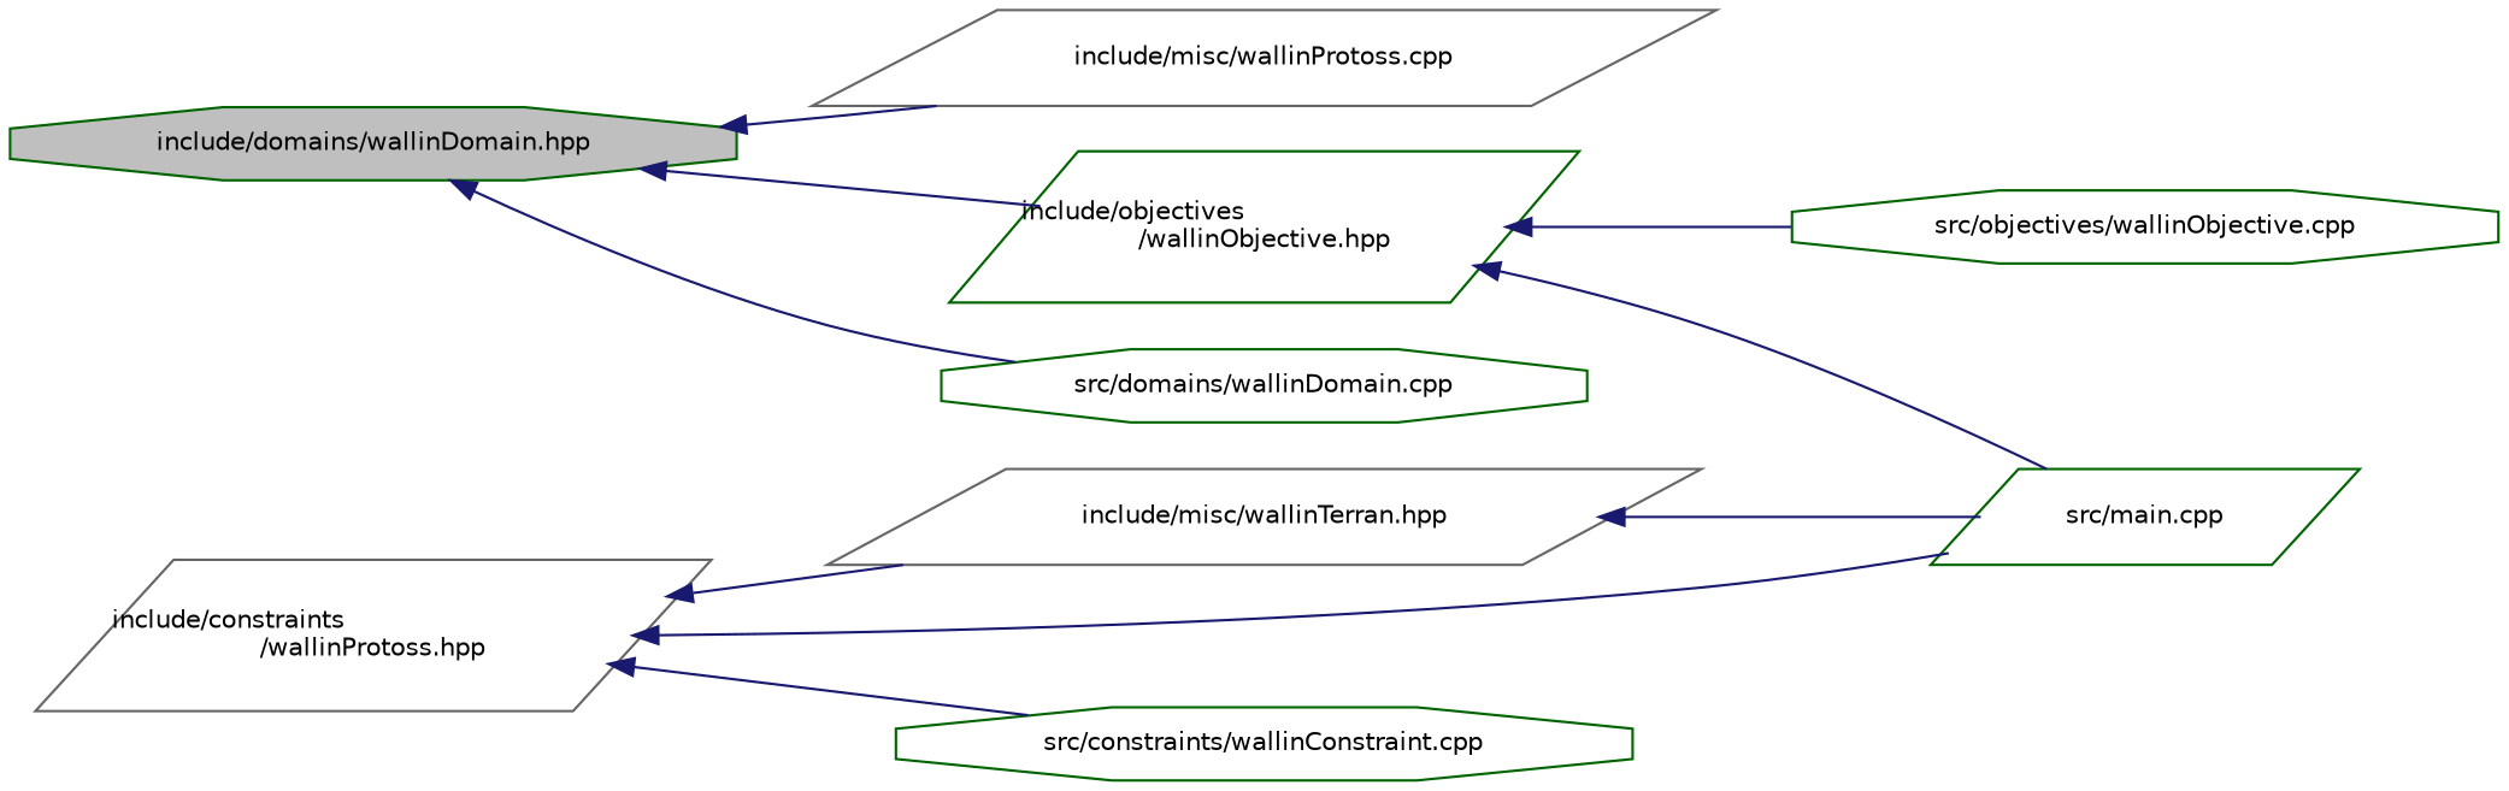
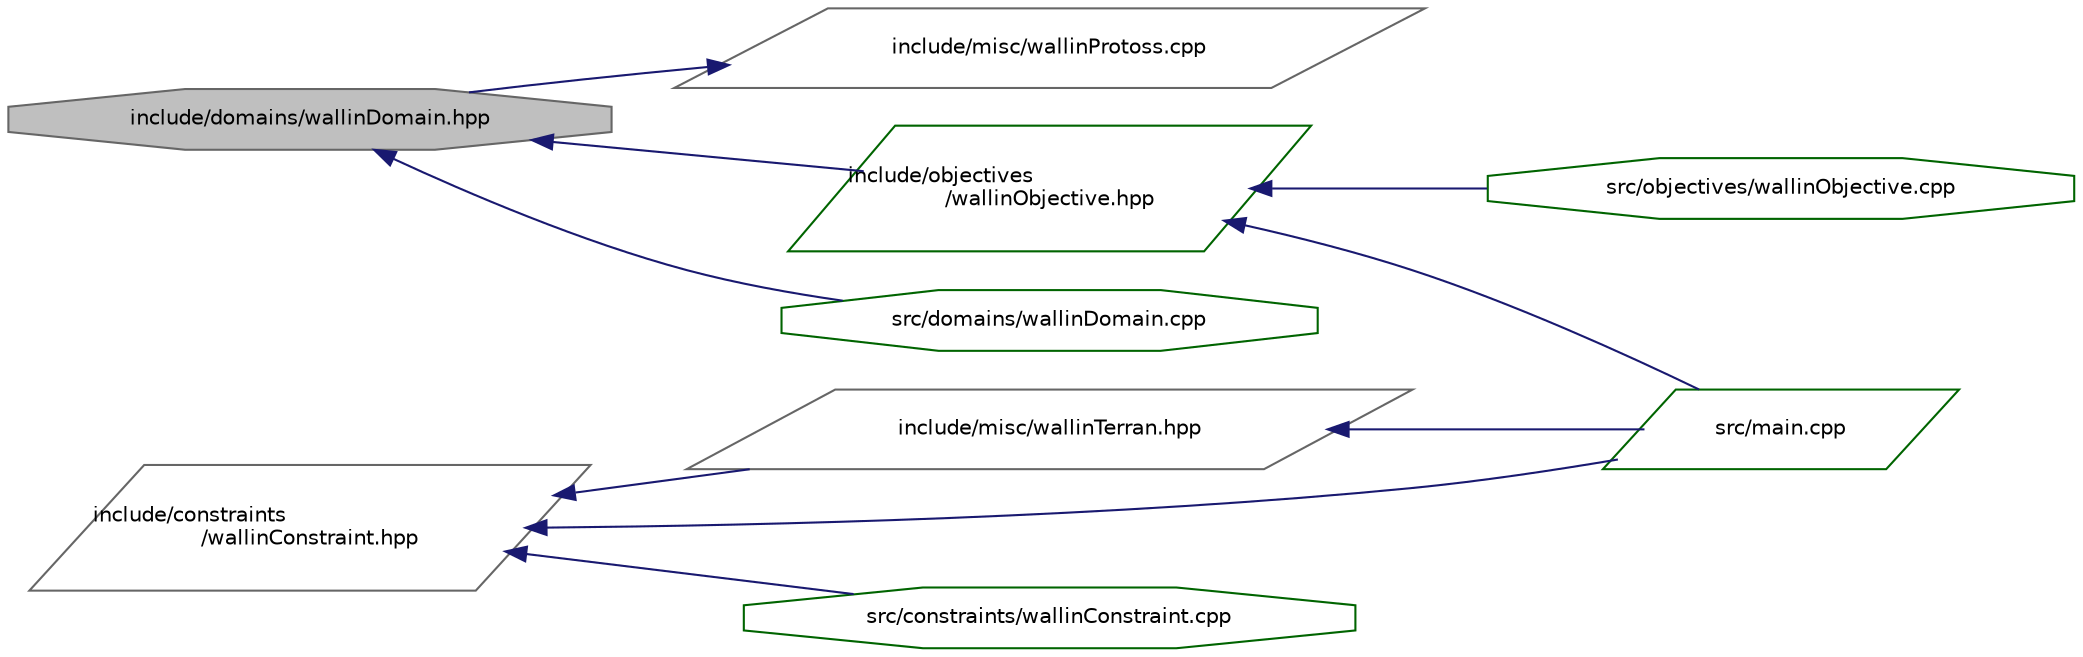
  digraph {
    rankdir=LR
    node [color=darkgreen fillcolor=white fontname=Helvetica fontsize=10 shape=parallelogram style=filled]
    edge [color=midnightblue dir=back fontname=Helvetica fontsize=10 labelfontname=Helvetica labelfontsize=10 style=solid]
-   n1 [fillcolor=grey75 fontcolor=black height=0.2 label="include/domains/wallinDomain.hpp" shape=octagon width=0.4]
+   n1 [color=gray40 fillcolor=grey75 fontcolor=black height=0.2 label="include/domains/wallinDomain.hpp" shape=octagon width=0.4]
    n2 [color=gray40 height=0.2 label="include/misc/wallinProtoss.cpp" width=0.4]
    n3 [height=0.2 label="include/objectives\l/wallinObjective.hpp" width=0.4]
    n4 [height=0.2 label="src/domains/wallinDomain.cpp" shape=octagon width=0.4]
-   n5 [color=gray40 height=0.2 label="include/constraints\l/wallinProtoss.hpp" width=0.4]
+   n5 [color=gray40 height=0.2 label="include/constraints\l/wallinConstraint.hpp" width=0.4]
    n6 [color=gray40 height=0.2 label="include/misc/wallinTerran.hpp" width=0.4]
    n7 [height=0.2 label="src/main.cpp" width=0.4]
    n8 [height=0.2 label="src/constraints/wallinConstraint.cpp" shape=octagon width=0.4]
    n9 [height=0.2 label="src/objectives/wallinObjective.cpp" shape=octagon width=0.4]
-   n1 -> n2
+   n2 -> n1
    n1 -> n3
    n1 -> n4
    n3 -> n7
    n3 -> n9
    n5 -> n6
    n5 -> n7
    n5 -> n8
    n6 -> n7
  }
